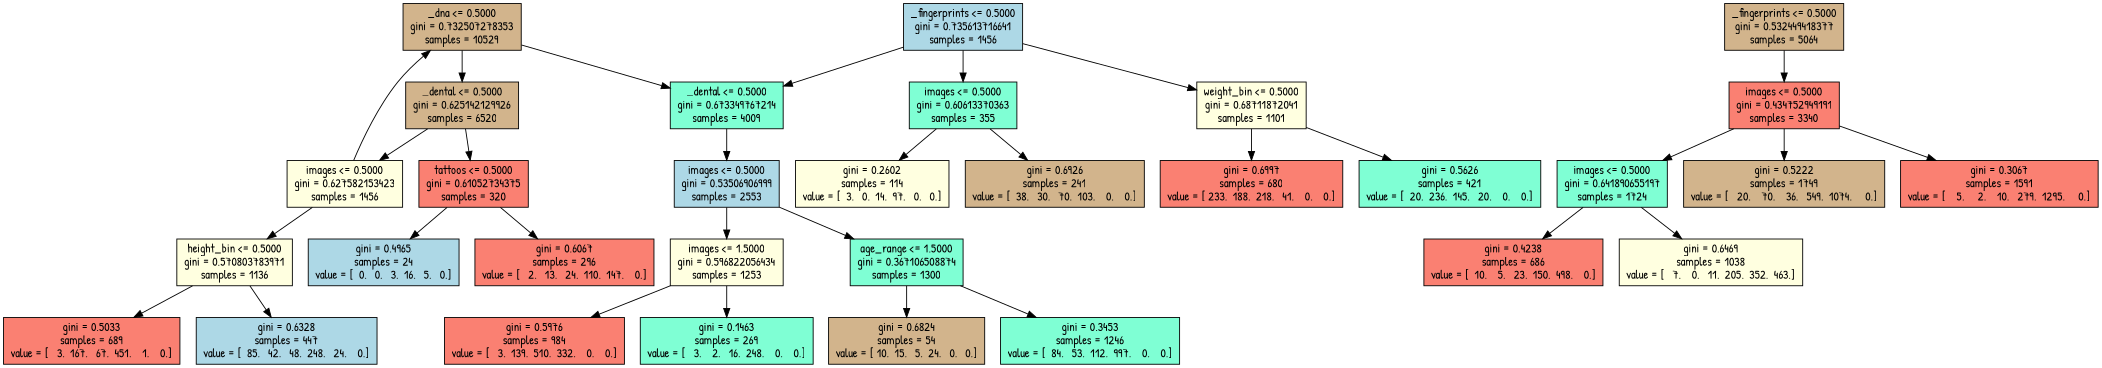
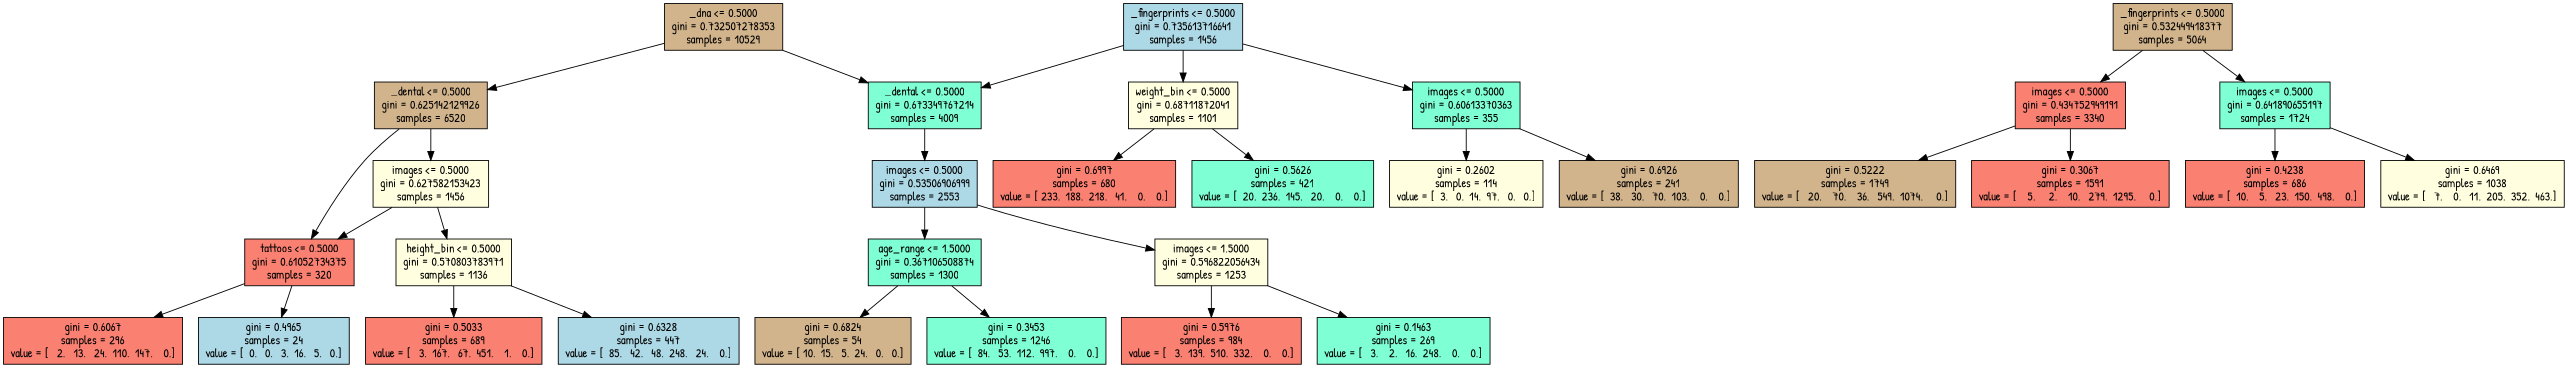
  digraph {
    fontname="Patrick Hand"
    node [fillcolor=salmon fontname="Patrick Hand" shape=box style=filled]
    edge [fontname="Patrick Hand"]
    n1 [fillcolor=tan label="_dna <= 0.5000\ngini = 0.732507278353\nsamples = 10529"]
    n2 [fillcolor=aquamarine label="_dental <= 0.5000\ngini = 0.673349767214\nsamples = 4009"]
    n3 [fillcolor=tan label="_dental <= 0.5000\ngini = 0.625142129926\nsamples = 6520"]
    n4 [fillcolor=lightblue label="images <= 0.5000\ngini = 0.53506906999\nsamples = 2553"]
    n5 [fillcolor=lightyellow label="images <= 0.5000\ngini = 0.627582153423\nsamples = 1456"]
    n6 [label="tattoos <= 0.5000\ngini = 0.61052734375\nsamples = 320"]
    n7 [fillcolor=lightblue label="_fingerprints <= 0.5000\ngini = 0.735613716641\nsamples = 1456"]
    n8 [fillcolor=lightyellow label="weight_bin <= 0.5000\ngini = 0.68711872041\nsamples = 1101"]
    n9 [fillcolor=aquamarine label="images <= 0.5000\ngini = 0.60613370363\nsamples = 355"]
    n10 [fillcolor=aquamarine label="age_range <= 1.5000\ngini = 0.367106508874\nsamples = 1300"]
    n11 [fillcolor=lightyellow label="images <= 1.5000\ngini = 0.596822056434\nsamples = 1253"]
    n12 [fillcolor=aquamarine label="gini = 0.5626\nsamples = 421\nvalue = [  20.  236.  145.   20.    0.    0.]"]
    n13 [label="gini = 0.6997\nsamples = 680\nvalue = [ 233.  188.  218.   41.    0.    0.]"]
    n14 [fillcolor=tan label="gini = 0.6926\nsamples = 241\nvalue = [  38.   30.   70.  103.    0.    0.]"]
    n15 [fillcolor=lightyellow label="gini = 0.2602\nsamples = 114\nvalue = [  3.   0.  14.  97.   0.   0.]"]
    n16 [fillcolor=tan label="gini = 0.6824\nsamples = 54\nvalue = [ 10.  15.   5.  24.   0.   0.]"]
    n17 [fillcolor=aquamarine label="gini = 0.3453\nsamples = 1246\nvalue = [  84.   53.  112.  997.    0.    0.]"]
    n18 [label="gini = 0.5976\nsamples = 984\nvalue = [   3.  139.  510.  332.    0.    0.]"]
    n19 [fillcolor=aquamarine label="gini = 0.1463\nsamples = 269\nvalue = [   3.    2.   16.  248.    0.    0.]"]
    n20 [fillcolor=lightyellow label="height_bin <= 0.5000\ngini = 0.570803783971\nsamples = 1136"]
    n21 [fillcolor=tan label="_fingerprints <= 0.5000\ngini = 0.532449418377\nsamples = 5064"]
    n22 [label="images <= 0.5000\ngini = 0.434752949191\nsamples = 3340"]
    n23 [fillcolor=aquamarine label="images <= 0.5000\ngini = 0.641890655197\nsamples = 1724"]
    n24 [label="gini = 0.5033\nsamples = 689\nvalue = [   3.  167.   67.  451.    1.    0.]"]
    n25 [fillcolor=lightblue label="gini = 0.6328\nsamples = 447\nvalue = [  85.   42.   48.  248.   24.    0.]"]
    n26 [label="gini = 0.6067\nsamples = 296\nvalue = [   2.   13.   24.  110.  147.    0.]"]
    n27 [fillcolor=lightblue label="gini = 0.4965\nsamples = 24\nvalue = [  0.   0.   3.  16.   5.   0.]"]
    n28 [fillcolor=tan label="gini = 0.5222\nsamples = 1749\nvalue = [   20.    70.    36.   549.  1074.     0.]"]
    n29 [label="gini = 0.3067\nsamples = 1591\nvalue = [    5.     2.    10.   279.  1295.     0.]"]
    n30 [label="gini = 0.4238\nsamples = 686\nvalue = [  10.    5.   23.  150.  498.    0.]"]
    n31 [fillcolor=lightyellow label="gini = 0.6469\nsamples = 1038\nvalue = [   7.    0.   11.  205.  352.  463.]"]
    n1 -> n2
    n1 -> n3
    n2 -> n4
    n3 -> n5
    n3 -> n6
    n4 -> n10
    n4 -> n11
-   n5 -> n1
+   n5 -> n6
    n5 -> n20
    n6 -> n26
    n6 -> n27
    n7 -> n2
    n7 -> n8
    n7 -> n9
    n8 -> n12
    n8 -> n13
    n9 -> n14
    n9 -> n15
    n10 -> n16
    n10 -> n17
    n11 -> n18
    n11 -> n19
    n20 -> n24
    n20 -> n25
    n21 -> n22
-   n22 -> n23
+   n21 -> n23
    n22 -> n28
    n22 -> n29
    n23 -> n30
    n23 -> n31
  }
